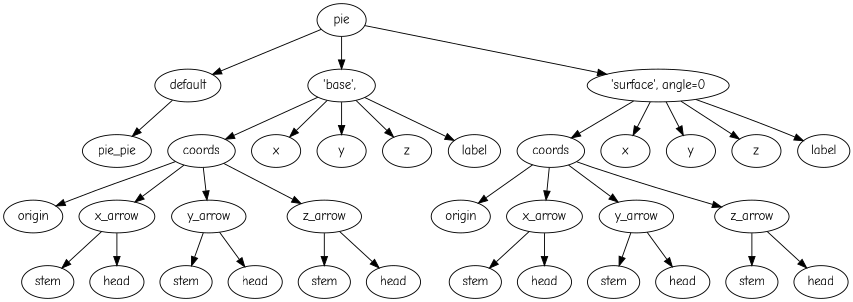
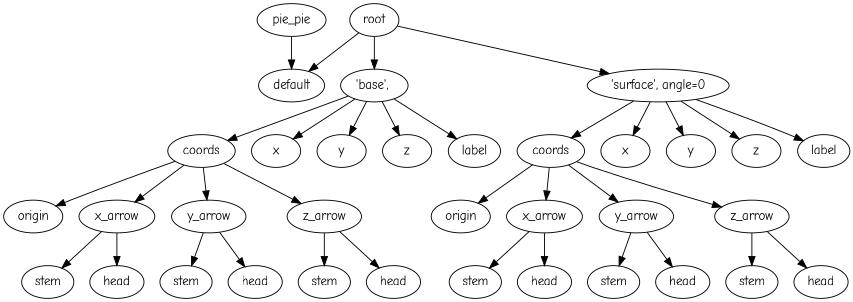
  digraph {
    fontname="Comic Neue"
    node [fontname="Comic Neue"]
    edge [fontname="Comic Neue"]
-   n1 [label=pie]
+   n1 [label=root]
    n2 [label=default]
    n3 [label="'base',\ "]
    n4 [label="'surface',\ angle=0"]
    n5 [label=pie_pie]
    n6 [label=coords]
    n7 [label=x]
    n8 [label=y]
    n9 [label=z]
    n10 [label=label]
    n11 [label=coords]
    n12 [label=x]
    n13 [label=y]
    n14 [label=z]
    n15 [label=label]
    n16 [label=origin]
    n17 [label=x_arrow]
    n18 [label=y_arrow]
    n19 [label=z_arrow]
    n20 [label=stem]
    n21 [label=head]
    n22 [label=stem]
    n23 [label=head]
    n24 [label=stem]
    n25 [label=head]
    n26 [label=origin]
    n27 [label=x_arrow]
    n28 [label=y_arrow]
    n29 [label=z_arrow]
    n30 [label=stem]
    n31 [label=head]
    n32 [label=stem]
    n33 [label=head]
    n34 [label=stem]
    n35 [label=head]
    n1 -> n2
    n1 -> n3
    n1 -> n4
-   n2 -> n5
+   n5 -> n2
    n3 -> n6
    n3 -> n7
    n3 -> n8
    n3 -> n9
    n3 -> n10
    n4 -> n11
    n4 -> n12
    n4 -> n13
    n4 -> n14
    n4 -> n15
    n6 -> n16
    n6 -> n17
    n6 -> n18
    n6 -> n19
    n11 -> n26
    n11 -> n27
    n11 -> n28
    n11 -> n29
    n17 -> n20
    n17 -> n21
    n18 -> n22
    n18 -> n23
    n19 -> n24
    n19 -> n25
    n27 -> n30
    n27 -> n31
    n28 -> n32
    n28 -> n33
    n29 -> n34
    n29 -> n35
  }
